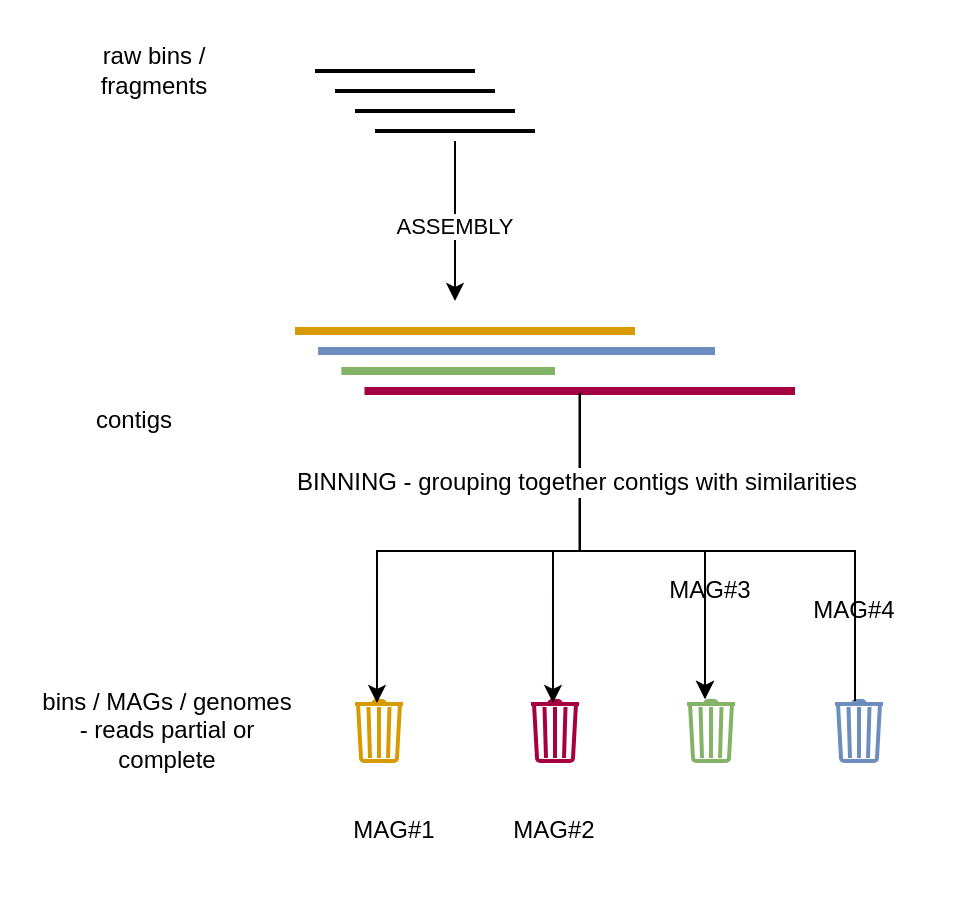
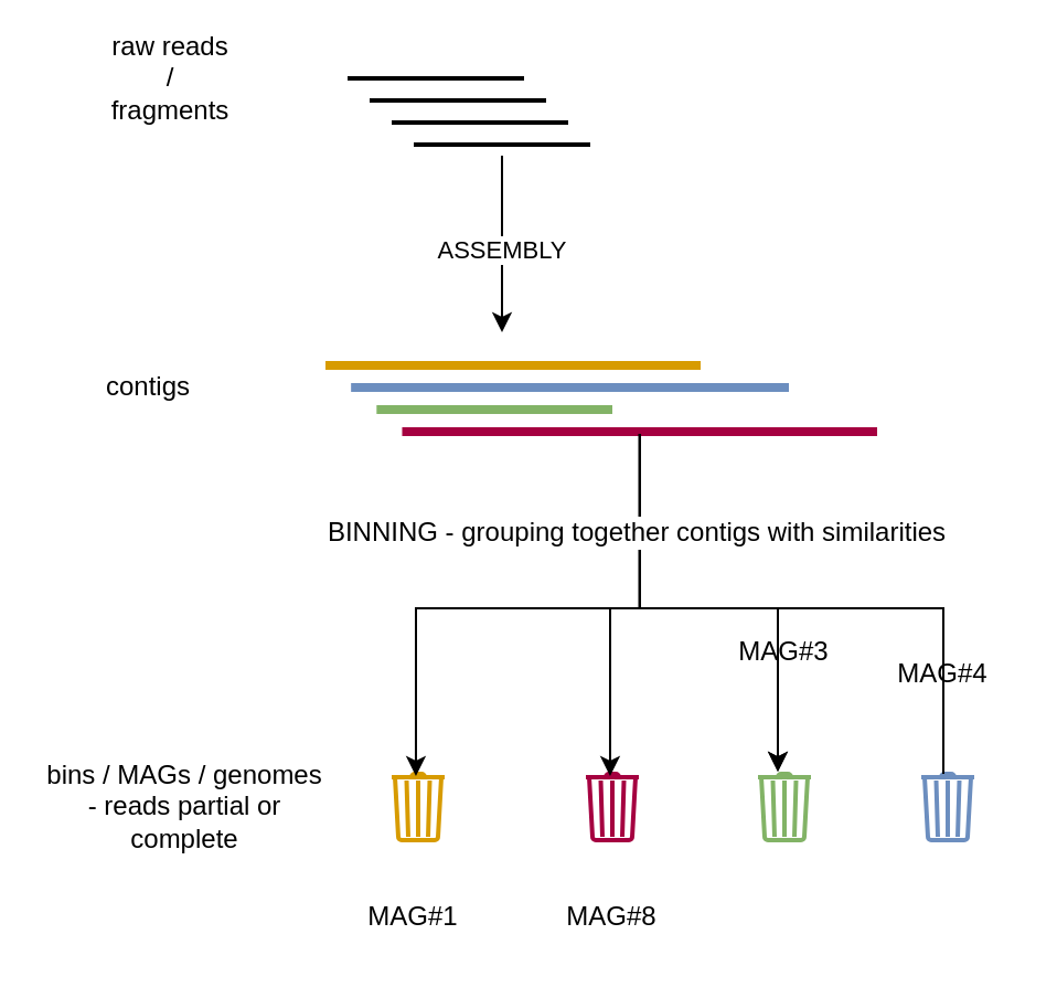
  <mxCell id="0" />
  <mxCell id="1" parent="0" />
  <mxCell id="2" value="" style="line;strokeWidth=2;html=1;" vertex="1" parent="1"><mxGeometry x="157" y="30" width="80" height="10" as="geometry" /></mxCell>
  <mxCell id="3" value="" style="line;strokeWidth=2;html=1;" vertex="1" parent="1"><mxGeometry x="167" y="40" width="80" height="10" as="geometry" /></mxCell>
  <mxCell id="4" value="" style="line;strokeWidth=2;html=1;" vertex="1" parent="1"><mxGeometry x="177" y="50" width="80" height="10" as="geometry" /></mxCell>
  <mxCell id="5" style="edgeStyle=orthogonalEdgeStyle;rounded=0;orthogonalLoop=1;jettySize=auto;html=1;" edge="1" parent="1" source="7"><mxGeometry relative="1" as="geometry"><mxPoint x="227" y="150" as="targetPoint" /></mxGeometry></mxCell>
  <mxCell id="6" value="ASSEMBLY" style="edgeLabel;html=1;align=center;verticalAlign=middle;resizable=0;points=[];" vertex="1" connectable="0" parent="5"><mxGeometry x="0.056" y="-1" relative="1" as="geometry"><mxPoint as="offset" /></mxGeometry></mxCell>
  <mxCell id="7" value="" style="line;strokeWidth=2;html=1;" vertex="1" parent="1"><mxGeometry x="187" y="60" width="80" height="10" as="geometry" /></mxCell>
- <mxCell id="8" value="&lt;div&gt;raw bins / fragments&lt;/div&gt;" style="text;strokeColor=none;align=center;fillColor=none;html=1;verticalAlign=middle;whiteSpace=wrap;rounded=0;" vertex="1" parent="1"><mxGeometry x="47" y="20" width="60" height="30" as="geometry" /></mxCell>
- <mxCell id="9" value="&lt;div&gt;contigs&lt;/div&gt;" style="text;strokeColor=none;align=center;fillColor=none;html=1;verticalAlign=middle;whiteSpace=wrap;rounded=0;" vertex="1" parent="1"><mxGeometry x="37" y="195" width="60" height="30" as="geometry" /></mxCell>
+ <mxCell id="8" value="&lt;div&gt;raw reads / fragments&lt;/div&gt;" style="text;strokeColor=none;align=center;fillColor=none;html=1;verticalAlign=middle;whiteSpace=wrap;rounded=0;" vertex="1" parent="1"><mxGeometry x="47" y="20" width="60" height="30" as="geometry" /></mxCell>
+ <mxCell id="9" value="&lt;div&gt;contigs&lt;/div&gt;" style="text;strokeColor=none;align=center;fillColor=none;html=1;verticalAlign=middle;whiteSpace=wrap;rounded=0;" vertex="1" parent="1"><mxGeometry x="37" y="160" width="60" height="30" as="geometry" /></mxCell>
  <mxCell id="10" value="" style="line;strokeWidth=4;html=1;perimeter=backbonePerimeter;points=[];outlineConnect=0;fillColor=#ffe6cc;strokeColor=#d79b00;" vertex="1" parent="1"><mxGeometry x="147" y="160" width="170" height="10" as="geometry" /></mxCell>
  <mxCell id="11" value="" style="line;strokeWidth=4;html=1;perimeter=backbonePerimeter;points=[];outlineConnect=0;fillColor=#dae8fc;strokeColor=#6c8ebf;" vertex="1" parent="1"><mxGeometry x="158.58" y="170" width="198.42" height="10" as="geometry" /></mxCell>
  <mxCell id="12" value="" style="line;strokeWidth=4;html=1;perimeter=backbonePerimeter;points=[];outlineConnect=0;fillColor=#d5e8d4;strokeColor=#82b366;" vertex="1" parent="1"><mxGeometry x="170.16" y="180" width="106.84" height="10" as="geometry" /></mxCell>
  <mxCell id="13" value="" style="line;strokeWidth=4;html=1;perimeter=backbonePerimeter;points=[];outlineConnect=0;fillColor=#d80073;strokeColor=#A50040;fontColor=#ffffff;" vertex="1" parent="1"><mxGeometry x="181.74" y="190" width="215.26" height="10" as="geometry" /></mxCell>
  <mxCell id="14" value="" style="html=1;verticalLabelPosition=bottom;align=center;labelBackgroundColor=#ffffff;verticalAlign=top;strokeWidth=2;strokeColor=light-dark(#d79b00, #32a0ff);shadow=0;dashed=0;shape=mxgraph.ios7.icons.trashcan;" vertex="1" parent="1"><mxGeometry x="177" y="350" width="24" height="30" as="geometry" /></mxCell>
  <mxCell id="15" value="" style="html=1;verticalLabelPosition=bottom;align=center;labelBackgroundColor=#ffffff;verticalAlign=top;strokeWidth=2;strokeColor=light-dark(#a50040, #32a0ff);shadow=0;dashed=0;shape=mxgraph.ios7.icons.trashcan;" vertex="1" parent="1"><mxGeometry x="265" y="350" width="24" height="30" as="geometry" /></mxCell>
  <mxCell id="16" value="" style="html=1;verticalLabelPosition=bottom;align=center;labelBackgroundColor=#ffffff;verticalAlign=top;strokeWidth=2;strokeColor=light-dark(#82b366, #32a0ff);shadow=0;dashed=0;shape=mxgraph.ios7.icons.trashcan;" vertex="1" parent="1"><mxGeometry x="343" y="350" width="24" height="30" as="geometry" /></mxCell>
  <mxCell id="17" value="" style="html=1;verticalLabelPosition=bottom;align=center;labelBackgroundColor=#ffffff;verticalAlign=top;strokeWidth=2;strokeColor=light-dark(#6c8ebf, #32a0ff);shadow=0;dashed=0;shape=mxgraph.ios7.icons.trashcan;" vertex="1" parent="1"><mxGeometry x="417" y="350" width="24" height="30" as="geometry" /></mxCell>
  <mxCell id="18" style="edgeStyle=orthogonalEdgeStyle;rounded=0;orthogonalLoop=1;jettySize=auto;html=1;entryX=0.458;entryY=0.033;entryDx=0;entryDy=0;entryPerimeter=0;" edge="1" parent="1" source="13" target="14"><mxGeometry relative="1" as="geometry"><mxPoint x="289" y="319" as="targetPoint" /><mxPoint x="357.4" y="270" as="sourcePoint" /></mxGeometry></mxCell>
  <mxCell id="19" style="edgeStyle=orthogonalEdgeStyle;rounded=0;orthogonalLoop=1;jettySize=auto;html=1;entryX=0.375;entryY=-0.033;entryDx=0;entryDy=0;entryPerimeter=0;" edge="1" parent="1" source="13" target="16"><mxGeometry relative="1" as="geometry"><mxPoint x="289" y="319" as="targetPoint" /><mxPoint x="357.4" y="270" as="sourcePoint" /><Array as="points"><mxPoint x="289" y="275" /><mxPoint x="352" y="275" /></Array></mxGeometry></mxCell>
  <mxCell id="20" style="edgeStyle=orthogonalEdgeStyle;rounded=0;orthogonalLoop=1;jettySize=auto;html=1;entryX=0.458;entryY=0.033;entryDx=0;entryDy=0;entryPerimeter=0;" edge="1" parent="1" source="13" target="15"><mxGeometry relative="1" as="geometry"><mxPoint x="289" y="319" as="targetPoint" /><mxPoint x="357.4" y="270" as="sourcePoint" /></mxGeometry></mxCell>
  <mxCell id="21" value="&lt;div&gt;&lt;font style=&quot;font-size: 12px;&quot;&gt;BINNING - grouping together contigs with similarities&lt;/font&gt;&lt;/div&gt;" style="edgeLabel;html=1;align=center;verticalAlign=middle;resizable=0;points=[];" vertex="1" connectable="0" parent="20"><mxGeometry x="-0.678" y="-2" relative="1" as="geometry"><mxPoint y="17" as="offset" /></mxGeometry></mxCell>
  <mxCell id="22" style="edgeStyle=orthogonalEdgeStyle;rounded=0;orthogonalLoop=1;jettySize=auto;html=1;entryX=0.375;entryY=-0.033;entryDx=0;entryDy=0;entryPerimeter=0;exitX=0.417;exitY=0;exitDx=0;exitDy=0;exitPerimeter=0;" edge="1" parent="1" source="17" target="16"><mxGeometry relative="1" as="geometry"><mxPoint x="289" y="319" as="targetPoint" /><mxPoint x="357.4" y="270" as="sourcePoint" /><Array as="points"><mxPoint x="427" y="275" /><mxPoint x="352" y="275" /></Array></mxGeometry></mxCell>
- <mxCell id="23" value="MAG#1" style="text;strokeColor=none;align=center;fillColor=none;html=1;verticalAlign=middle;whiteSpace=wrap;rounded=0;" vertex="1" parent="1"><mxGeometry x="167" y="400" width="60" height="30" as="geometry" /></mxCell>
- <mxCell id="24" value="MAG#2" style="text;strokeColor=none;align=center;fillColor=none;html=1;verticalAlign=middle;whiteSpace=wrap;rounded=0;" vertex="1" parent="1"><mxGeometry x="247" y="400" width="60" height="30" as="geometry" /></mxCell>
+ <mxCell id="23" value="MAG#1" style="text;strokeColor=none;align=center;fillColor=none;html=1;verticalAlign=middle;whiteSpace=wrap;rounded=0;" vertex="1" parent="1"><mxGeometry x="157" y="400" width="60" height="30" as="geometry" /></mxCell>
+ <mxCell id="24" value="MAG#8" style="text;strokeColor=none;align=center;fillColor=none;html=1;verticalAlign=middle;whiteSpace=wrap;rounded=0;" vertex="1" parent="1"><mxGeometry x="247" y="400" width="60" height="30" as="geometry" /></mxCell>
  <mxCell id="25" value="MAG#3" style="text;strokeColor=none;align=center;fillColor=none;html=1;verticalAlign=middle;whiteSpace=wrap;rounded=0;" vertex="1" parent="1"><mxGeometry x="325" y="280" width="60" height="30" as="geometry" /></mxCell>
  <mxCell id="26" value="MAG#4" style="text;strokeColor=none;align=center;fillColor=none;html=1;verticalAlign=middle;whiteSpace=wrap;rounded=0;" vertex="1" parent="1"><mxGeometry x="397" y="290" width="60" height="30" as="geometry" /></mxCell>
  <mxCell id="27" value="bins / MAGs / genomes - reads partial or complete" style="text;strokeColor=none;align=center;fillColor=none;html=1;verticalAlign=middle;whiteSpace=wrap;rounded=0;" vertex="1" parent="1"><mxGeometry x="20.16" y="350" width="126.84" height="30" as="geometry" /></mxCell>
